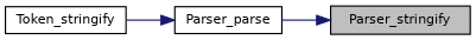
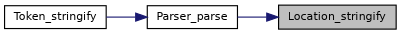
  digraph {
    rankdir=RL
    node [color=black fontname=Helvetica fontsize=10 shape=record]
    edge [color=midnightblue dir=back fontname=Helvetica fontsize=10 labelfontname=Helvetica labelfontsize=10 style=solid]
-   n1 [fillcolor=grey75 fontcolor=black height=0.2 label=Parser_stringify style=filled width=0.4]
+   n1 [fillcolor=grey75 fontcolor=black height=0.2 label=Location_stringify style=filled width=0.4]
    n2 [height=0.2 label=Parser_parse width=0.4]
    n3 [height=0.2 label=Token_stringify width=0.4]
    n1 -> n2
    n2 -> n3
  }
